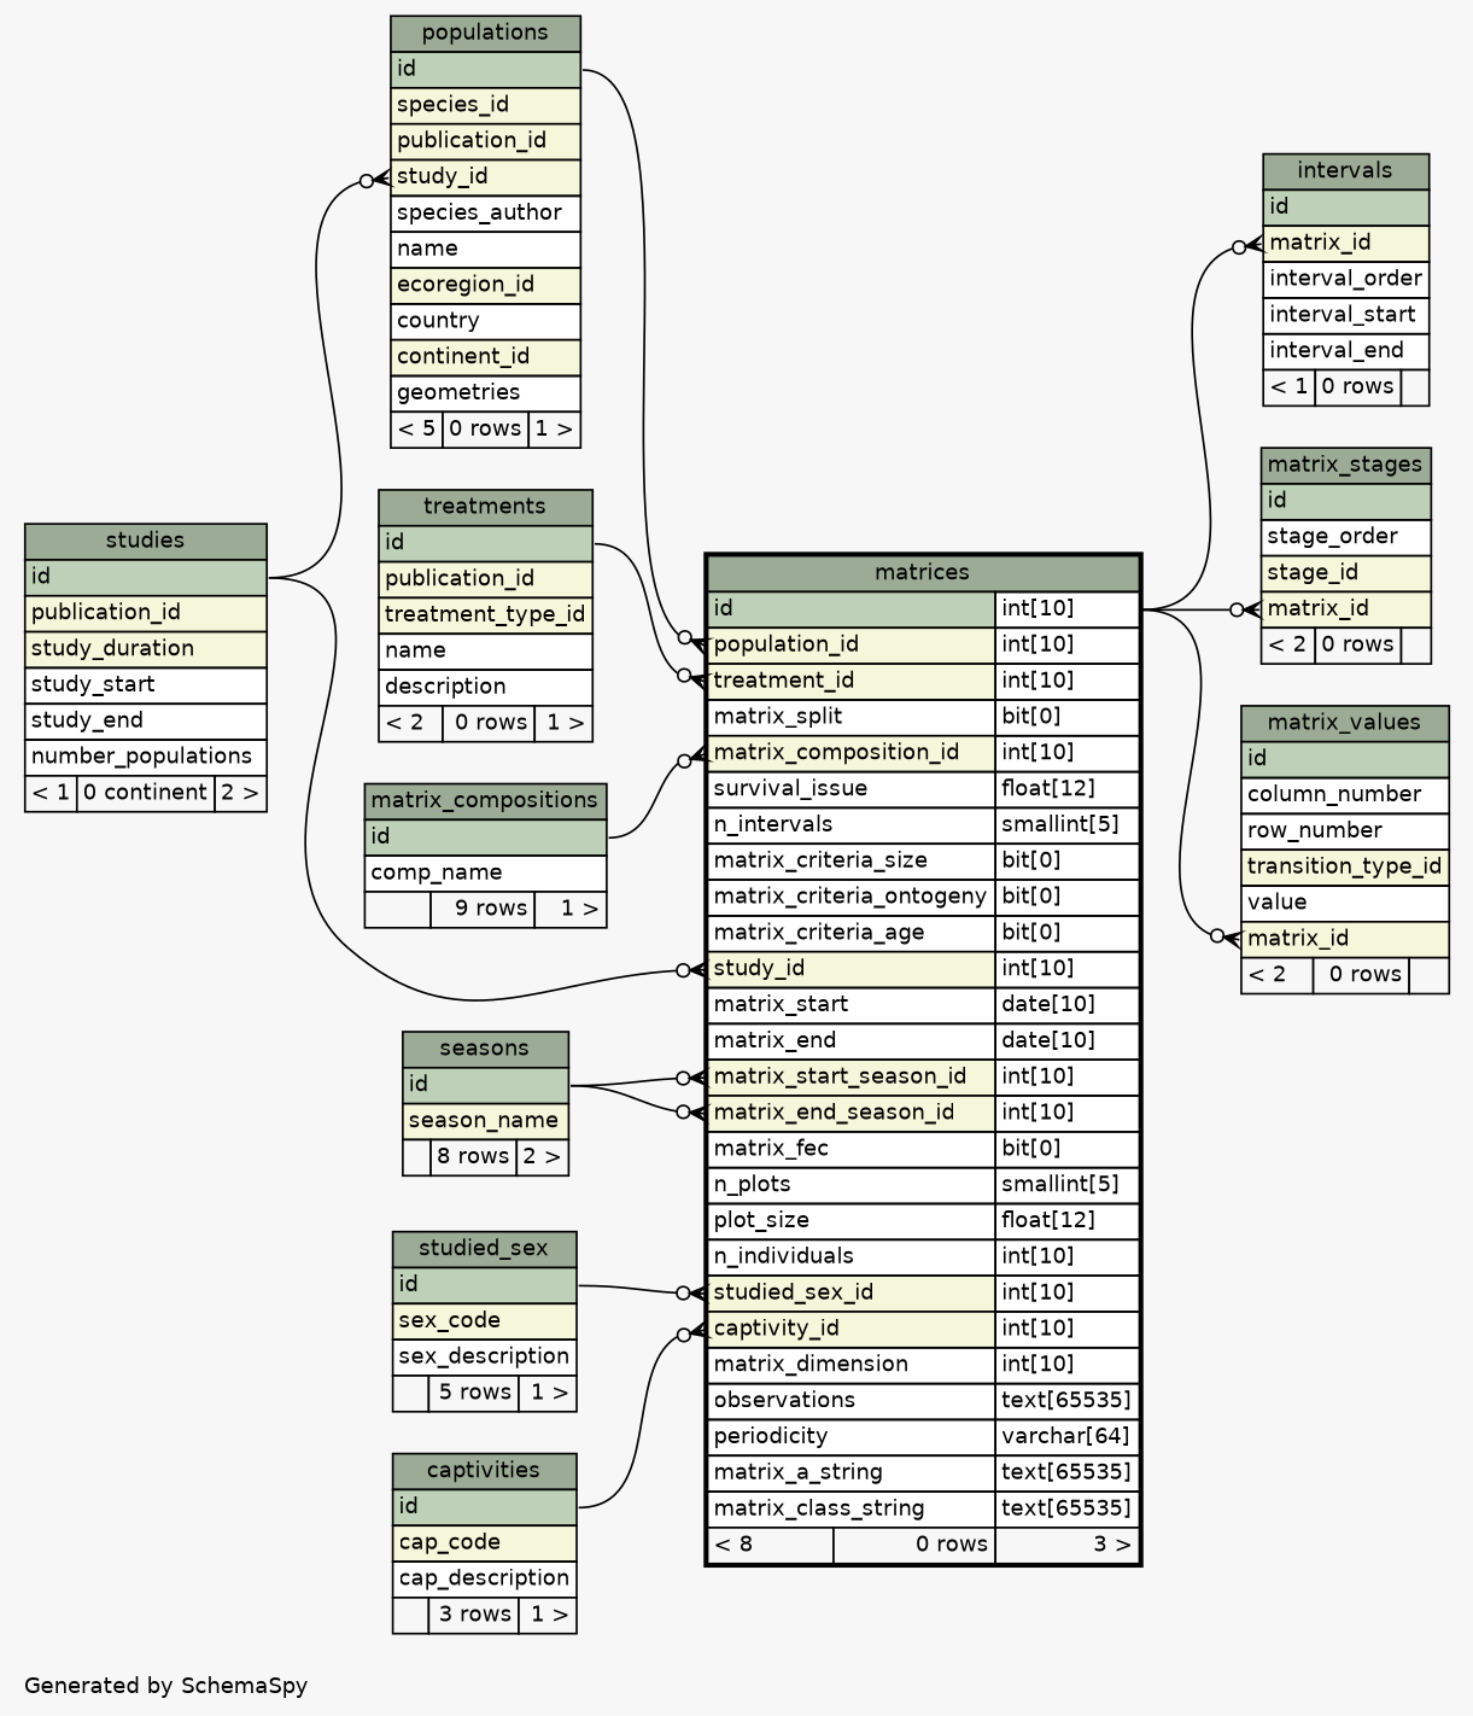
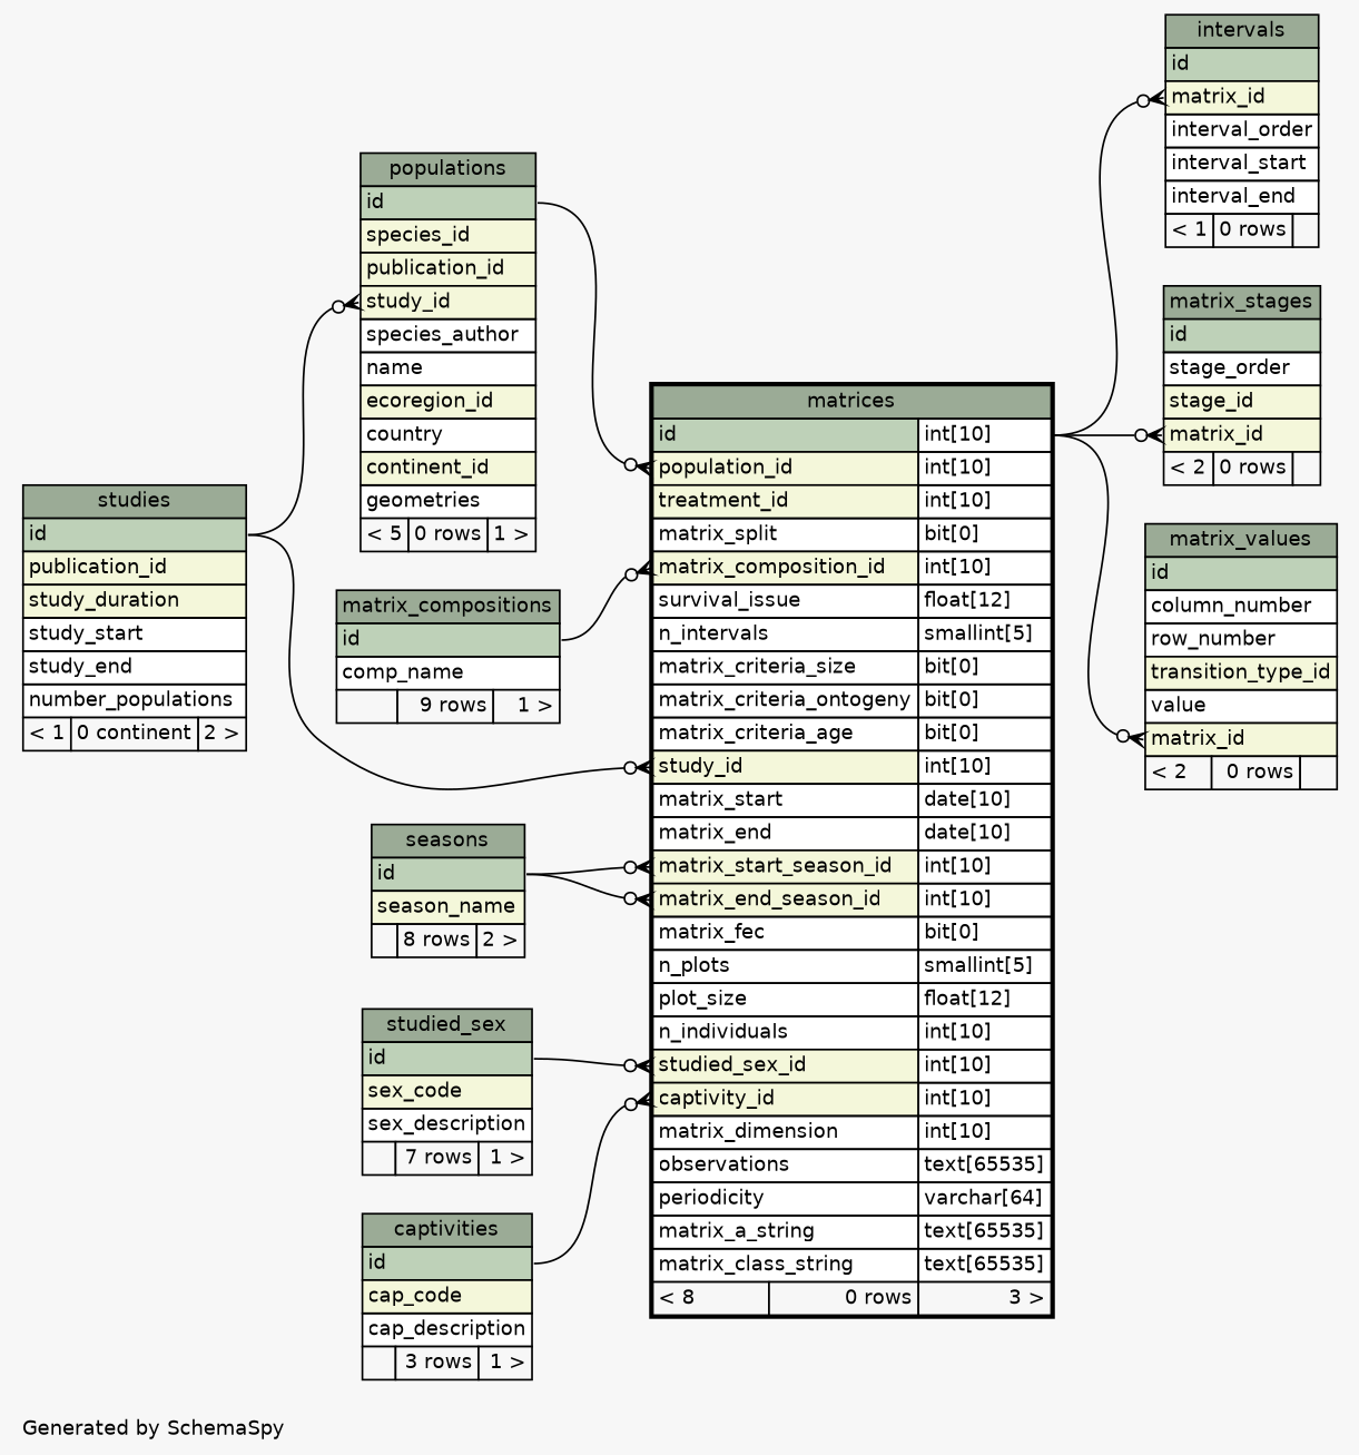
  digraph {
    bgcolor="#f7f7f7"
    fontname=Helvetica
    fontsize=11
    label="\nGenerated by SchemaSpy"
    labeljust=l
    nodesep=0.18
    rankdir=RL
    ranksep=0.46
    node [fontname=Helvetica fontsize=11 shape=plaintext]
    edge [arrowhead=none arrowsize=0.8 arrowtail=crowodot dir=back headport="id:e" tailport="matrix_id:w"]
    n1 [label=<     <TABLE BORDER="0" CELLBORDER="1" CELLSPACING="0" BGCOLOR="#ffffff">       <TR><TD COLSPAN="3" BGCOLOR="#9bab96" ALIGN="CENTER">intervals</TD></TR>       <TR><TD PORT="id" COLSPAN="3" BGCOLOR="#bed1b8" ALIGN="LEFT">id</TD></TR>       <TR><TD PORT="matrix_id" COLSPAN="3" BGCOLOR="#f4f7da" ALIGN="LEFT">matrix_id</TD></TR>       <TR><TD PORT="interval_order" COLSPAN="3" ALIGN="LEFT">interval_order</TD></TR>       <TR><TD PORT="interval_start" COLSPAN="3" ALIGN="LEFT">interval_start</TD></TR>       <TR><TD PORT="interval_end" COLSPAN="3" ALIGN="LEFT">interval_end</TD></TR>       <TR><TD ALIGN="LEFT" BGCOLOR="#f7f7f7">&lt; 1</TD><TD ALIGN="RIGHT" BGCOLOR="#f7f7f7">0 rows</TD><TD ALIGN="RIGHT" BGCOLOR="#f7f7f7">  </TD></TR>     </TABLE>>]
    n2 [label=<     <TABLE BORDER="2" CELLBORDER="1" CELLSPACING="0" BGCOLOR="#ffffff">       <TR><TD COLSPAN="3" BGCOLOR="#9bab96" ALIGN="CENTER">matrices</TD></TR>       <TR><TD PORT="id" COLSPAN="2" BGCOLOR="#bed1b8" ALIGN="LEFT">id</TD><TD PORT="id.type" ALIGN="LEFT">int[10]</TD></TR>       <TR><TD PORT="population_id" COLSPAN="2" BGCOLOR="#f4f7da" ALIGN="LEFT">population_id</TD><TD PORT="population_id.type" ALIGN="LEFT">int[10]</TD></TR>       <TR><TD PORT="treatment_id" COLSPAN="2" BGCOLOR="#f4f7da" ALIGN="LEFT">treatment_id</TD><TD PORT="treatment_id.type" ALIGN="LEFT">int[10]</TD></TR>       <TR><TD PORT="matrix_split" COLSPAN="2" ALIGN="LEFT">matrix_split</TD><TD PORT="matrix_split.type" ALIGN="LEFT">bit[0]</TD></TR>       <TR><TD PORT="matrix_composition_id" COLSPAN="2" BGCOLOR="#f4f7da" ALIGN="LEFT">matrix_composition_id</TD><TD PORT="matrix_composition_id.type" ALIGN="LEFT">int[10]</TD></TR>       <TR><TD PORT="survival_issue" COLSPAN="2" ALIGN="LEFT">survival_issue</TD><TD PORT="survival_issue.type" ALIGN="LEFT">float[12]</TD></TR>       <TR><TD PORT="n_intervals" COLSPAN="2" ALIGN="LEFT">n_intervals</TD><TD PORT="n_intervals.type" ALIGN="LEFT">smallint[5]</TD></TR>       <TR><TD PORT="matrix_criteria_size" COLSPAN="2" ALIGN="LEFT">matrix_criteria_size</TD><TD PORT="matrix_criteria_size.type" ALIGN="LEFT">bit[0]</TD></TR>       <TR><TD PORT="matrix_criteria_ontogeny" COLSPAN="2" ALIGN="LEFT">matrix_criteria_ontogeny</TD><TD PORT="matrix_criteria_ontogeny.type" ALIGN="LEFT">bit[0]</TD></TR>       <TR><TD PORT="matrix_criteria_age" COLSPAN="2" ALIGN="LEFT">matrix_criteria_age</TD><TD PORT="matrix_criteria_age.type" ALIGN="LEFT">bit[0]</TD></TR>       <TR><TD PORT="study_id" COLSPAN="2" BGCOLOR="#f4f7da" ALIGN="LEFT">study_id</TD><TD PORT="study_id.type" ALIGN="LEFT">int[10]</TD></TR>       <TR><TD PORT="matrix_start" COLSPAN="2" ALIGN="LEFT">matrix_start</TD><TD PORT="matrix_start.type" ALIGN="LEFT">date[10]</TD></TR>       <TR><TD PORT="matrix_end" COLSPAN="2" ALIGN="LEFT">matrix_end</TD><TD PORT="matrix_end.type" ALIGN="LEFT">date[10]</TD></TR>       <TR><TD PORT="matrix_start_season_id" COLSPAN="2" BGCOLOR="#f4f7da" ALIGN="LEFT">matrix_start_season_id</TD><TD PORT="matrix_start_season_id.type" ALIGN="LEFT">int[10]</TD></TR>       <TR><TD PORT="matrix_end_season_id" COLSPAN="2" BGCOLOR="#f4f7da" ALIGN="LEFT">matrix_end_season_id</TD><TD PORT="matrix_end_season_id.type" ALIGN="LEFT">int[10]</TD></TR>       <TR><TD PORT="matrix_fec" COLSPAN="2" ALIGN="LEFT">matrix_fec</TD><TD PORT="matrix_fec.type" ALIGN="LEFT">bit[0]</TD></TR>       <TR><TD PORT="n_plots" COLSPAN="2" ALIGN="LEFT">n_plots</TD><TD PORT="n_plots.type" ALIGN="LEFT">smallint[5]</TD></TR>       <TR><TD PORT="plot_size" COLSPAN="2" ALIGN="LEFT">plot_size</TD><TD PORT="plot_size.type" ALIGN="LEFT">float[12]</TD></TR>       <TR><TD PORT="n_individuals" COLSPAN="2" ALIGN="LEFT">n_individuals</TD><TD PORT="n_individuals.type" ALIGN="LEFT">int[10]</TD></TR>       <TR><TD PORT="studied_sex_id" COLSPAN="2" BGCOLOR="#f4f7da" ALIGN="LEFT">studied_sex_id</TD><TD PORT="studied_sex_id.type" ALIGN="LEFT">int[10]</TD></TR>       <TR><TD PORT="captivity_id" COLSPAN="2" BGCOLOR="#f4f7da" ALIGN="LEFT">captivity_id</TD><TD PORT="captivity_id.type" ALIGN="LEFT">int[10]</TD></TR>       <TR><TD PORT="matrix_dimension" COLSPAN="2" ALIGN="LEFT">matrix_dimension</TD><TD PORT="matrix_dimension.type" ALIGN="LEFT">int[10]</TD></TR>       <TR><TD PORT="observations" COLSPAN="2" ALIGN="LEFT">observations</TD><TD PORT="observations.type" ALIGN="LEFT">text[65535]</TD></TR>       <TR><TD PORT="periodicity" COLSPAN="2" ALIGN="LEFT">periodicity</TD><TD PORT="periodicity.type" ALIGN="LEFT">varchar[64]</TD></TR>       <TR><TD PORT="matrix_a_string" COLSPAN="2" ALIGN="LEFT">matrix_a_string</TD><TD PORT="matrix_a_string.type" ALIGN="LEFT">text[65535]</TD></TR>       <TR><TD PORT="matrix_class_string" COLSPAN="2" ALIGN="LEFT">matrix_class_string</TD><TD PORT="matrix_class_string.type" ALIGN="LEFT">text[65535]</TD></TR>       <TR><TD ALIGN="LEFT" BGCOLOR="#f7f7f7">&lt; 8</TD><TD ALIGN="RIGHT" BGCOLOR="#f7f7f7">0 rows</TD><TD ALIGN="RIGHT" BGCOLOR="#f7f7f7">3 &gt;</TD></TR>     </TABLE>>]
    n3 [label=<     <TABLE BORDER="0" CELLBORDER="1" CELLSPACING="0" BGCOLOR="#ffffff">       <TR><TD COLSPAN="3" BGCOLOR="#9bab96" ALIGN="CENTER">captivities</TD></TR>       <TR><TD PORT="id" COLSPAN="3" BGCOLOR="#bed1b8" ALIGN="LEFT">id</TD></TR>       <TR><TD PORT="cap_code" COLSPAN="3" BGCOLOR="#f4f7da" ALIGN="LEFT">cap_code</TD></TR>       <TR><TD PORT="cap_description" COLSPAN="3" ALIGN="LEFT">cap_description</TD></TR>       <TR><TD ALIGN="LEFT" BGCOLOR="#f7f7f7">  </TD><TD ALIGN="RIGHT" BGCOLOR="#f7f7f7">3 rows</TD><TD ALIGN="RIGHT" BGCOLOR="#f7f7f7">1 &gt;</TD></TR>     </TABLE>>]
    n4 [label=<     <TABLE BORDER="0" CELLBORDER="1" CELLSPACING="0" BGCOLOR="#ffffff">       <TR><TD COLSPAN="3" BGCOLOR="#9bab96" ALIGN="CENTER">matrix_compositions</TD></TR>       <TR><TD PORT="id" COLSPAN="3" BGCOLOR="#bed1b8" ALIGN="LEFT">id</TD></TR>       <TR><TD PORT="comp_name" COLSPAN="3" ALIGN="LEFT">comp_name</TD></TR>       <TR><TD ALIGN="LEFT" BGCOLOR="#f7f7f7">  </TD><TD ALIGN="RIGHT" BGCOLOR="#f7f7f7">9 rows</TD><TD ALIGN="RIGHT" BGCOLOR="#f7f7f7">1 &gt;</TD></TR>     </TABLE>>]
    n5 [label=<     <TABLE BORDER="0" CELLBORDER="1" CELLSPACING="0" BGCOLOR="#ffffff">       <TR><TD COLSPAN="3" BGCOLOR="#9bab96" ALIGN="CENTER">seasons</TD></TR>       <TR><TD PORT="id" COLSPAN="3" BGCOLOR="#bed1b8" ALIGN="LEFT">id</TD></TR>       <TR><TD PORT="season_name" COLSPAN="3" BGCOLOR="#f4f7da" ALIGN="LEFT">season_name</TD></TR>       <TR><TD ALIGN="LEFT" BGCOLOR="#f7f7f7">  </TD><TD ALIGN="RIGHT" BGCOLOR="#f7f7f7">8 rows</TD><TD ALIGN="RIGHT" BGCOLOR="#f7f7f7">2 &gt;</TD></TR>     </TABLE>>]
    n6 [label=<     <TABLE BORDER="0" CELLBORDER="1" CELLSPACING="0" BGCOLOR="#ffffff">       <TR><TD COLSPAN="3" BGCOLOR="#9bab96" ALIGN="CENTER">populations</TD></TR>       <TR><TD PORT="id" COLSPAN="3" BGCOLOR="#bed1b8" ALIGN="LEFT">id</TD></TR>       <TR><TD PORT="species_id" COLSPAN="3" BGCOLOR="#f4f7da" ALIGN="LEFT">species_id</TD></TR>       <TR><TD PORT="publication_id" COLSPAN="3" BGCOLOR="#f4f7da" ALIGN="LEFT">publication_id</TD></TR>       <TR><TD PORT="study_id" COLSPAN="3" BGCOLOR="#f4f7da" ALIGN="LEFT">study_id</TD></TR>       <TR><TD PORT="species_author" COLSPAN="3" ALIGN="LEFT">species_author</TD></TR>       <TR><TD PORT="name" COLSPAN="3" ALIGN="LEFT">name</TD></TR>       <TR><TD PORT="ecoregion_id" COLSPAN="3" BGCOLOR="#f4f7da" ALIGN="LEFT">ecoregion_id</TD></TR>       <TR><TD PORT="country" COLSPAN="3" ALIGN="LEFT">country</TD></TR>       <TR><TD PORT="continent_id" COLSPAN="3" BGCOLOR="#f4f7da" ALIGN="LEFT">continent_id</TD></TR>       <TR><TD PORT="geometries" COLSPAN="3" ALIGN="LEFT">geometries</TD></TR>       <TR><TD ALIGN="LEFT" BGCOLOR="#f7f7f7">&lt; 5</TD><TD ALIGN="RIGHT" BGCOLOR="#f7f7f7">0 rows</TD><TD ALIGN="RIGHT" BGCOLOR="#f7f7f7">1 &gt;</TD></TR>     </TABLE>>]
-   n7 [label=<     <TABLE BORDER="0" CELLBORDER="1" CELLSPACING="0" BGCOLOR="#ffffff">       <TR><TD COLSPAN="3" BGCOLOR="#9bab96" ALIGN="CENTER">studied_sex</TD></TR>       <TR><TD PORT="id" COLSPAN="3" BGCOLOR="#bed1b8" ALIGN="LEFT">id</TD></TR>       <TR><TD PORT="sex_code" COLSPAN="3" BGCOLOR="#f4f7da" ALIGN="LEFT">sex_code</TD></TR>       <TR><TD PORT="sex_description" COLSPAN="3" ALIGN="LEFT">sex_description</TD></TR>       <TR><TD ALIGN="LEFT" BGCOLOR="#f7f7f7">  </TD><TD ALIGN="RIGHT" BGCOLOR="#f7f7f7">5 rows</TD><TD ALIGN="RIGHT" BGCOLOR="#f7f7f7">1 &gt;</TD></TR>     </TABLE>>]
+   n7 [label=<     <TABLE BORDER="0" CELLBORDER="1" CELLSPACING="0" BGCOLOR="#ffffff">       <TR><TD COLSPAN="3" BGCOLOR="#9bab96" ALIGN="CENTER">studied_sex</TD></TR>       <TR><TD PORT="id" COLSPAN="3" BGCOLOR="#bed1b8" ALIGN="LEFT">id</TD></TR>       <TR><TD PORT="sex_code" COLSPAN="3" BGCOLOR="#f4f7da" ALIGN="LEFT">sex_code</TD></TR>       <TR><TD PORT="sex_description" COLSPAN="3" ALIGN="LEFT">sex_description</TD></TR>       <TR><TD ALIGN="LEFT" BGCOLOR="#f7f7f7">  </TD><TD ALIGN="RIGHT" BGCOLOR="#f7f7f7">7 rows</TD><TD ALIGN="RIGHT" BGCOLOR="#f7f7f7">1 &gt;</TD></TR>     </TABLE>>]
    n8 [label=<     <TABLE BORDER="0" CELLBORDER="1" CELLSPACING="0" BGCOLOR="#ffffff">       <TR><TD COLSPAN="3" BGCOLOR="#9bab96" ALIGN="CENTER">studies</TD></TR>       <TR><TD PORT="id" COLSPAN="3" BGCOLOR="#bed1b8" ALIGN="LEFT">id</TD></TR>       <TR><TD PORT="publication_id" COLSPAN="3" BGCOLOR="#f4f7da" ALIGN="LEFT">publication_id</TD></TR>       <TR><TD PORT="study_duration" COLSPAN="3" BGCOLOR="#f4f7da" ALIGN="LEFT">study_duration</TD></TR>       <TR><TD PORT="study_start" COLSPAN="3" ALIGN="LEFT">study_start</TD></TR>       <TR><TD PORT="study_end" COLSPAN="3" ALIGN="LEFT">study_end</TD></TR>       <TR><TD PORT="number_populations" COLSPAN="3" ALIGN="LEFT">number_populations</TD></TR>       <TR><TD ALIGN="LEFT" BGCOLOR="#f7f7f7">&lt; 1</TD><TD ALIGN="RIGHT" BGCOLOR="#f7f7f7">0 continent</TD><TD ALIGN="RIGHT" BGCOLOR="#f7f7f7">2 &gt;</TD></TR>     </TABLE>>]
-   n9 [label=<     <TABLE BORDER="0" CELLBORDER="1" CELLSPACING="0" BGCOLOR="#ffffff">       <TR><TD COLSPAN="3" BGCOLOR="#9bab96" ALIGN="CENTER">treatments</TD></TR>       <TR><TD PORT="id" COLSPAN="3" BGCOLOR="#bed1b8" ALIGN="LEFT">id</TD></TR>       <TR><TD PORT="publication_id" COLSPAN="3" BGCOLOR="#f4f7da" ALIGN="LEFT">publication_id</TD></TR>       <TR><TD PORT="treatment_type_id" COLSPAN="3" BGCOLOR="#f4f7da" ALIGN="LEFT">treatment_type_id</TD></TR>       <TR><TD PORT="name" COLSPAN="3" ALIGN="LEFT">name</TD></TR>       <TR><TD PORT="description" COLSPAN="3" ALIGN="LEFT">description</TD></TR>       <TR><TD ALIGN="LEFT" BGCOLOR="#f7f7f7">&lt; 2</TD><TD ALIGN="RIGHT" BGCOLOR="#f7f7f7">0 rows</TD><TD ALIGN="RIGHT" BGCOLOR="#f7f7f7">1 &gt;</TD></TR>     </TABLE>>]
    n10 [label=<     <TABLE BORDER="0" CELLBORDER="1" CELLSPACING="0" BGCOLOR="#ffffff">       <TR><TD COLSPAN="3" BGCOLOR="#9bab96" ALIGN="CENTER">matrix_stages</TD></TR>       <TR><TD PORT="id" COLSPAN="3" BGCOLOR="#bed1b8" ALIGN="LEFT">id</TD></TR>       <TR><TD PORT="stage_order" COLSPAN="3" ALIGN="LEFT">stage_order</TD></TR>       <TR><TD PORT="stage_id" COLSPAN="3" BGCOLOR="#f4f7da" ALIGN="LEFT">stage_id</TD></TR>       <TR><TD PORT="matrix_id" COLSPAN="3" BGCOLOR="#f4f7da" ALIGN="LEFT">matrix_id</TD></TR>       <TR><TD ALIGN="LEFT" BGCOLOR="#f7f7f7">&lt; 2</TD><TD ALIGN="RIGHT" BGCOLOR="#f7f7f7">0 rows</TD><TD ALIGN="RIGHT" BGCOLOR="#f7f7f7">  </TD></TR>     </TABLE>>]
    n11 [label=<     <TABLE BORDER="0" CELLBORDER="1" CELLSPACING="0" BGCOLOR="#ffffff">       <TR><TD COLSPAN="3" BGCOLOR="#9bab96" ALIGN="CENTER">matrix_values</TD></TR>       <TR><TD PORT="id" COLSPAN="3" BGCOLOR="#bed1b8" ALIGN="LEFT">id</TD></TR>       <TR><TD PORT="column_number" COLSPAN="3" ALIGN="LEFT">column_number</TD></TR>       <TR><TD PORT="row_number" COLSPAN="3" ALIGN="LEFT">row_number</TD></TR>       <TR><TD PORT="transition_type_id" COLSPAN="3" BGCOLOR="#f4f7da" ALIGN="LEFT">transition_type_id</TD></TR>       <TR><TD PORT="value" COLSPAN="3" ALIGN="LEFT">value</TD></TR>       <TR><TD PORT="matrix_id" COLSPAN="3" BGCOLOR="#f4f7da" ALIGN="LEFT">matrix_id</TD></TR>       <TR><TD ALIGN="LEFT" BGCOLOR="#f7f7f7">&lt; 2</TD><TD ALIGN="RIGHT" BGCOLOR="#f7f7f7">0 rows</TD><TD ALIGN="RIGHT" BGCOLOR="#f7f7f7">  </TD></TR>     </TABLE>>]
    n1 -> n2 [headport="id.type:e"]
    n2 -> n3 [tailport="captivity_id:w"]
    n2 -> n4 [tailport="matrix_composition_id:w"]
    n2 -> n5 [tailport="matrix_end_season_id:w"]
    n2 -> n5 [tailport="matrix_start_season_id:w"]
    n2 -> n6 [tailport="population_id:w"]
    n2 -> n7 [tailport="studied_sex_id:w"]
    n2 -> n8 [tailport="study_id:w"]
-   n2 -> n9 [tailport="treatment_id:w"]
    n6 -> n8 [tailport="study_id:w"]
    n10 -> n2 [headport="id.type:e"]
    n11 -> n2 [headport="id.type:e"]
  }
